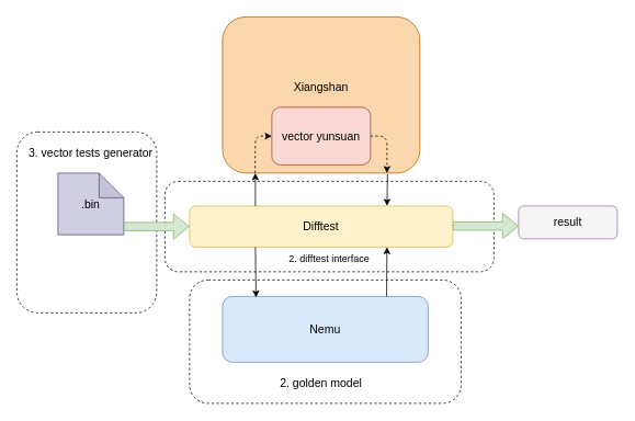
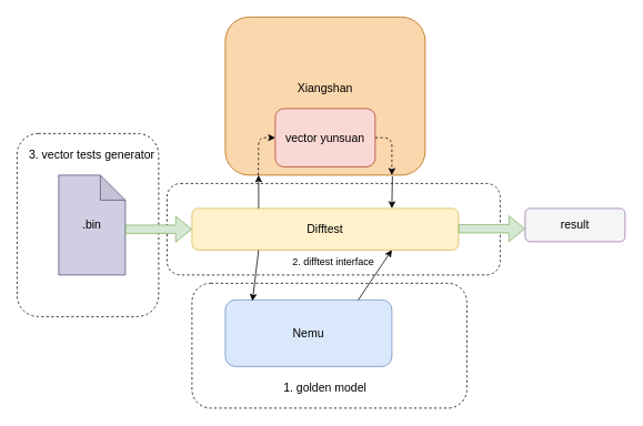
  <mxCell id="0" />
  <mxCell id="1" parent="0" />
  <mxCell id="2" value="" style="rounded=1;whiteSpace=wrap;html=1;dashed=1;" vertex="1" parent="1"><mxGeometry x="200" y="220" width="400" height="110" as="geometry" /></mxCell>
  <mxCell id="3" value="" style="rounded=1;whiteSpace=wrap;html=1;dashed=1;" vertex="1" parent="1"><mxGeometry x="230" y="340" width="330" height="150" as="geometry" /></mxCell>
  <mxCell id="4" value="&lt;font style=&quot;font-size: 14px;&quot;&gt;result&lt;/font&gt;" style="rounded=1;whiteSpace=wrap;html=1;fillColor=#f5f5f5;strokeColor=#9673a6;" vertex="1" parent="1"><mxGeometry x="630" y="250" width="120" height="40" as="geometry" /></mxCell>
  <mxCell id="5" value="" style="rounded=1;whiteSpace=wrap;html=1;glass=0;dashed=1;" vertex="1" parent="1"><mxGeometry x="20" y="160" width="170" height="220" as="geometry" /></mxCell>
- <mxCell id="6" value="&lt;font style=&quot;font-size: 14px;&quot;&gt;.bin&lt;/font&gt;" style="shape=note;whiteSpace=wrap;html=1;backgroundOutline=1;darkOpacity=0.05;fillColor=#d0cee2;strokeColor=#56517e;" vertex="1" parent="1"><mxGeometry x="70" y="210" width="80" height="75" as="geometry" /></mxCell>
+ <mxCell id="6" value="&lt;font style=&quot;font-size: 14px;&quot;&gt;.bin&lt;/font&gt;" style="shape=note;whiteSpace=wrap;html=1;backgroundOutline=1;darkOpacity=0.05;fillColor=#d0cee2;strokeColor=#56517e;" vertex="1" parent="1"><mxGeometry x="70" y="210" width="80" height="120" as="geometry" /></mxCell>
  <mxCell id="7" value="&lt;font style=&quot;font-size: 14px;&quot;&gt;Difftest&lt;/font&gt;" style="rounded=1;whiteSpace=wrap;html=1;fillColor=#fff2cc;strokeColor=#d6b656;" vertex="1" parent="1"><mxGeometry x="230" y="250" width="320" height="50" as="geometry" /></mxCell>
  <mxCell id="8" value="" style="shape=flexArrow;endArrow=classic;html=1;rounded=0;exitX=0;exitY=0;exitDx=80;exitDy=65;exitPerimeter=0;entryX=0;entryY=0.5;entryDx=0;entryDy=0;fillColor=#d5e8d4;strokeColor=#82b366;" edge="1" parent="1" source="6" target="7"><mxGeometry width="50" height="50" relative="1" as="geometry"><mxPoint x="220" y="350" as="sourcePoint" /><mxPoint x="270" y="300" as="targetPoint" /></mxGeometry></mxCell>
  <mxCell id="9" value="&lt;font style=&quot;font-size: 14px;&quot;&gt;3. vector tests generator&lt;/font&gt;" style="text;html=1;strokeColor=none;fillColor=none;align=center;verticalAlign=middle;whiteSpace=wrap;rounded=0;" vertex="1" parent="1"><mxGeometry x="30" y="170" width="160" height="30" as="geometry" /></mxCell>
  <mxCell id="10" value="" style="rounded=1;whiteSpace=wrap;html=1;fillColor=#fad7ac;strokeColor=#b46504;" vertex="1" parent="1"><mxGeometry x="270" y="20" width="240" height="190" as="geometry" /></mxCell>
- <mxCell id="11" value="&lt;font style=&quot;font-size: 14px;&quot;&gt;Nemu&lt;/font&gt;" style="rounded=1;whiteSpace=wrap;html=1;fillColor=#dae8fc;strokeColor=#6c8ebf;" vertex="1" parent="1"><mxGeometry x="270" y="360" width="250" height="80" as="geometry" /></mxCell>
+ <mxCell id="11" value="&lt;font style=&quot;font-size: 14px;&quot;&gt;Nemu&lt;/font&gt;" style="rounded=1;whiteSpace=wrap;html=1;fillColor=#dae8fc;strokeColor=#6c8ebf;" vertex="1" parent="1"><mxGeometry x="270" y="360" width="200" height="80" as="geometry" /></mxCell>
  <mxCell id="12" value="" style="shape=flexArrow;endArrow=classic;html=1;rounded=0;exitX=0;exitY=0;exitDx=80;exitDy=65;exitPerimeter=0;entryX=0;entryY=0.5;entryDx=0;entryDy=0;fillColor=#d5e8d4;strokeColor=#82b366;" edge="1" parent="1"><mxGeometry width="50" height="50" relative="1" as="geometry"><mxPoint x="550" y="274.38" as="sourcePoint" /><mxPoint x="630" y="274.38" as="targetPoint" /></mxGeometry></mxCell>
  <mxCell id="13" value="&lt;font style=&quot;font-size: 14px;&quot;&gt;vector yunsuan&lt;/font&gt;" style="rounded=1;whiteSpace=wrap;html=1;fillColor=#fad9d5;strokeColor=#ae4132;" vertex="1" parent="1"><mxGeometry x="330" y="130" width="120" height="70" as="geometry" /></mxCell>
  <mxCell id="14" value="&lt;font style=&quot;font-size: 14px;&quot;&gt;Xiangshan&lt;/font&gt;" style="text;html=1;strokeColor=none;fillColor=none;align=center;verticalAlign=middle;whiteSpace=wrap;rounded=0;" vertex="1" parent="1"><mxGeometry x="360" width="60" height="30" as="geometry" y="90" /></mxCell>
  <mxCell id="15" value="" style="endArrow=classic;html=1;rounded=0;exitX=0.25;exitY=0;exitDx=0;exitDy=0;" edge="1" parent="1" source="7"><mxGeometry width="50" height="50" relative="1" as="geometry"><mxPoint x="340" y="410" as="sourcePoint" /><mxPoint x="310" y="210" as="targetPoint" /></mxGeometry></mxCell>
  <mxCell id="16" value="" style="endArrow=classic;html=1;rounded=1;exitX=0.165;exitY=1;exitDx=0;exitDy=0;exitPerimeter=0;entryX=0;entryY=0.5;entryDx=0;entryDy=0;dashed=1;" edge="1" parent="1" source="10" target="13"><mxGeometry width="50" height="50" relative="1" as="geometry"><mxPoint x="230" y="190" as="sourcePoint" /><mxPoint x="280" y="140" as="targetPoint" /><Array as="points"><mxPoint x="310" y="165" /></Array></mxGeometry></mxCell>
  <mxCell id="17" value="" style="endArrow=classic;html=1;rounded=0;exitX=0.25;exitY=1;exitDx=0;exitDy=0;entryX=0.163;entryY=0.016;entryDx=0;entryDy=0;entryPerimeter=0;" edge="1" parent="1" source="7" target="11"><mxGeometry width="50" height="50" relative="1" as="geometry"><mxPoint x="330" y="410" as="sourcePoint" /><mxPoint x="380" y="360" as="targetPoint" /></mxGeometry></mxCell>
  <mxCell id="18" value="" style="endArrow=classic;html=1;rounded=0;exitX=0.798;exitY=0;exitDx=0;exitDy=0;exitPerimeter=0;entryX=0.75;entryY=1;entryDx=0;entryDy=0;" edge="1" parent="1" source="11" target="7"><mxGeometry width="50" height="50" relative="1" as="geometry"><mxPoint x="330" y="410" as="sourcePoint" /><mxPoint x="380" y="360" as="targetPoint" /></mxGeometry></mxCell>
  <mxCell id="19" value="" style="endArrow=classic;html=1;rounded=0;exitX=0.836;exitY=1.007;exitDx=0;exitDy=0;exitPerimeter=0;entryX=0.75;entryY=0;entryDx=0;entryDy=0;" edge="1" parent="1" source="10" target="7"><mxGeometry width="50" height="50" relative="1" as="geometry"><mxPoint x="330" y="410" as="sourcePoint" /><mxPoint x="380" y="360" as="targetPoint" /></mxGeometry></mxCell>
  <mxCell id="20" value="" style="endArrow=classic;html=1;rounded=1;exitX=1;exitY=0.5;exitDx=0;exitDy=0;dashed=1;" edge="1" parent="1" source="13"><mxGeometry width="50" height="50" relative="1" as="geometry"><mxPoint x="330" y="410" as="sourcePoint" /><mxPoint x="470" y="210" as="targetPoint" /><Array as="points"><mxPoint x="470" y="165" /></Array></mxGeometry></mxCell>
  <mxCell id="21" value="2. difftest interface" style="text;html=1;strokeColor=none;fillColor=none;align=center;verticalAlign=middle;whiteSpace=wrap;rounded=0;" vertex="1" parent="1"><mxGeometry x="350" y="300" width="100" height="30" as="geometry" /></mxCell>
- <mxCell id="22" value="&lt;font style=&quot;font-size: 14px;&quot;&gt;2. golden model&lt;/font&gt;" style="text;html=1;strokeColor=none;fillColor=none;align=center;verticalAlign=middle;whiteSpace=wrap;rounded=0;" vertex="1" parent="1"><mxGeometry x="327" y="450" width="126" height="30" as="geometry" /></mxCell>
+ <mxCell id="22" value="&lt;font style=&quot;font-size: 14px;&quot;&gt;1. golden model&lt;/font&gt;" style="text;html=1;strokeColor=none;fillColor=none;align=center;verticalAlign=middle;whiteSpace=wrap;rounded=0;" vertex="1" parent="1"><mxGeometry x="327" y="450" width="126" height="30" as="geometry" /></mxCell>
